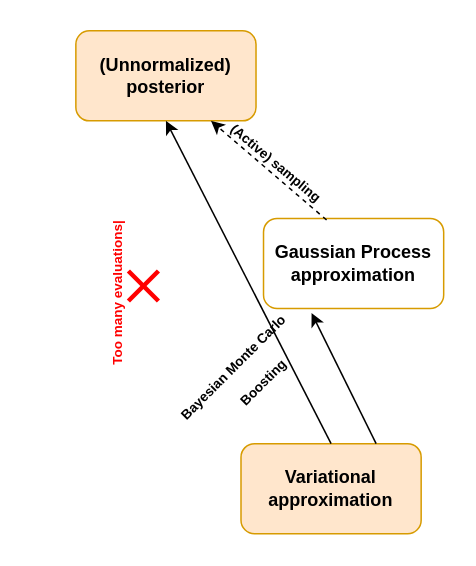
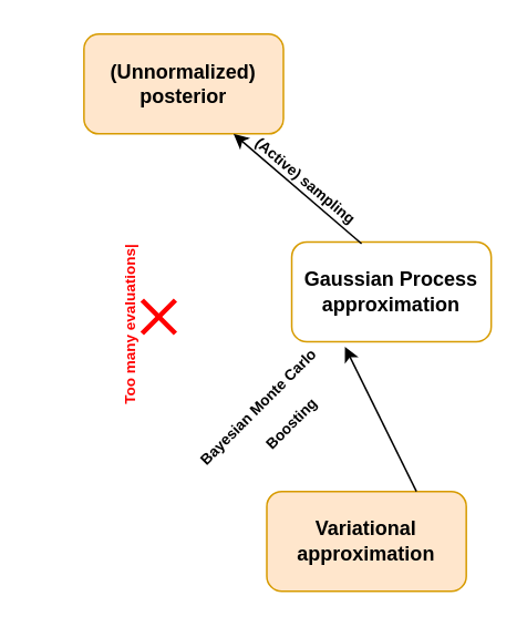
  <mxCell id="0" />
  <mxCell id="1" parent="0" />
  <mxCell id="2" value="(Unnormalized) posterior" style="rounded=1;whiteSpace=wrap;html=1;fontStyle=1;fillColor=#ffe6cc;strokeColor=#d79b00;" vertex="1" parent="1"><mxGeometry x="50" y="20" width="120" height="60" as="geometry" /></mxCell>
  <mxCell id="3" value="Variational approximation" style="rounded=1;whiteSpace=wrap;html=1;fontStyle=1;fillColor=#ffe6cc;strokeColor=#d79b00;" vertex="1" parent="1"><mxGeometry x="160" y="295" width="120" height="60" as="geometry" /></mxCell>
  <mxCell id="4" value="&lt;b&gt;Gaussian Process approximation&lt;br&gt;&lt;/b&gt;" style="rounded=1;whiteSpace=wrap;html=1;fontStyle=0;fillColor=#ffffff;strokeColor=#d79b00;" vertex="1" parent="1"><mxGeometry x="175" y="145" width="120" height="60" as="geometry" /></mxCell>
  <mxCell id="5" value="" style="endArrow=classic;html=1;exitX=0.75;exitY=0;exitDx=0;exitDy=0;fontStyle=1;" edge="1" parent="1" source="3"><mxGeometry width="50" height="50" relative="1" as="geometry"><mxPoint x="25" y="435" as="sourcePoint" /><mxPoint x="207" y="208" as="targetPoint" /></mxGeometry></mxCell>
- <mxCell id="6" value="" style="endArrow=classic;html=1;exitX=0.35;exitY=0.017;exitDx=0;exitDy=0;exitPerimeter=0;entryX=0.75;entryY=1;entryDx=0;entryDy=0;dashed=1;" edge="1" parent="1" source="4" target="2"><mxGeometry width="50" height="50" relative="1" as="geometry"><mxPoint x="25" y="435" as="sourcePoint" /><mxPoint x="75" y="385" as="targetPoint" /></mxGeometry></mxCell>
+ <mxCell id="6" value="" style="endArrow=classic;html=1;exitX=0.35;exitY=0.017;exitDx=0;exitDy=0;exitPerimeter=0;entryX=0.75;entryY=1;entryDx=0;entryDy=0;" edge="1" parent="1" source="4" target="2"><mxGeometry width="50" height="50" relative="1" as="geometry"><mxPoint x="25" y="435" as="sourcePoint" /><mxPoint x="75" y="385" as="targetPoint" /></mxGeometry></mxCell>
  <mxCell id="7" value="&lt;div style=&quot;font-size: 9px;&quot;&gt;Bayesian Monte Carlo&lt;/div&gt;" style="text;html=1;resizable=0;autosize=1;align=center;verticalAlign=middle;points=[];fillColor=none;strokeColor=none;rounded=0;rotation=-45;fontSize=9;fontStyle=1" vertex="1" parent="1"><mxGeometry x="85" y="235" width="140" height="20" as="geometry" /></mxCell>
  <mxCell id="8" value="&lt;div&gt;Boosting&lt;/div&gt;" style="text;html=1;resizable=0;autosize=1;align=center;verticalAlign=middle;points=[];fillColor=none;strokeColor=none;rounded=0;rotation=-45;fontSize=9;fontStyle=1" vertex="1" parent="1"><mxGeometry x="150" y="245" width="50" height="20" as="geometry" /></mxCell>
- <mxCell id="9" value="" style="endArrow=classic;html=1;fontSize=9;entryX=0.5;entryY=1;entryDx=0;entryDy=0;exitX=0.5;exitY=0;exitDx=0;exitDy=0;fillColor=#f8cecc;strokeColor=#000000;" edge="1" parent="1" source="3" target="2"><mxGeometry width="50" height="50" relative="1" as="geometry"><mxPoint x="45" y="415" as="sourcePoint" /><mxPoint x="95" y="365" as="targetPoint" /></mxGeometry></mxCell>
  <mxCell id="10" value="" style="endArrow=none;html=1;strokeColor=#FF0000;fontSize=9;strokeWidth=3;" edge="1" parent="1"><mxGeometry width="50" height="50" relative="1" as="geometry"><mxPoint x="85" y="200" as="sourcePoint" /><mxPoint x="105" y="180" as="targetPoint" /></mxGeometry></mxCell>
  <mxCell id="11" value="" style="endArrow=none;html=1;strokeColor=#FF0000;fontSize=9;strokeWidth=3;" edge="1" parent="1"><mxGeometry width="50" height="50" relative="1" as="geometry"><mxPoint x="85" y="180" as="sourcePoint" /><mxPoint x="105" y="200" as="targetPoint" /><Array as="points"><mxPoint x="105" y="200" /></Array></mxGeometry></mxCell>
  <mxCell id="12" value="(Active) sampling" style="text;html=1;resizable=0;points=[];autosize=1;align=left;verticalAlign=top;spacingTop=-4;fontSize=9;rotation=40;fontStyle=1" vertex="1" parent="1"><mxGeometry x="145" y="105" width="90" height="10" as="geometry" /></mxCell>
  <mxCell id="13" value="&lt;font color=&quot;#FF0000&quot;&gt;Too many evaluations|&lt;/font&gt;" style="text;html=1;resizable=0;points=[];autosize=1;align=left;verticalAlign=top;spacingTop=-4;fontSize=9;rotation=-90;fontStyle=1" vertex="1" parent="1"><mxGeometry x="20" y="185" width="110" height="10" as="geometry" /></mxCell>
